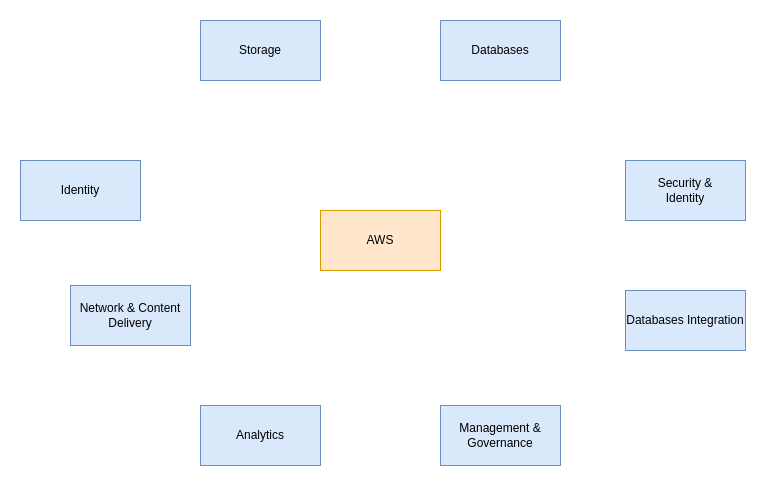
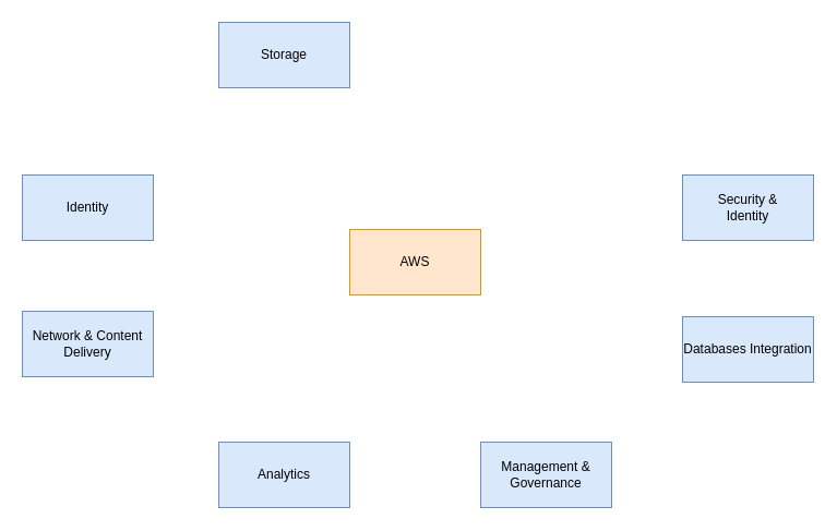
  <mxCell id="0" />
  <mxCell id="1" parent="0" />
  <mxCell id="2" value="AWS" style="rounded=0;whiteSpace=wrap;html=1;fillColor=#ffe6cc;strokeColor=#d79b00;" parent="1" vertex="1"><mxGeometry x="320" y="210" width="120" height="60" as="geometry" /></mxCell>
  <mxCell id="3" value="Identity" style="rounded=0;whiteSpace=wrap;html=1;fillColor=#dae8fc;strokeColor=#6c8ebf;" vertex="1" parent="1"><mxGeometry x="20" y="160" width="120" height="60" as="geometry" /></mxCell>
  <mxCell id="4" value="Storage" style="rounded=0;whiteSpace=wrap;html=1;fillColor=#dae8fc;strokeColor=#6c8ebf;" vertex="1" parent="1"><mxGeometry x="200" y="20" width="120" height="60" as="geometry" /></mxCell>
- <mxCell id="5" value="Databases" style="rounded=0;whiteSpace=wrap;html=1;fillColor=#dae8fc;strokeColor=#6c8ebf;" vertex="1" parent="1"><mxGeometry x="440" y="20" width="120" height="60" as="geometry" /></mxCell>
  <mxCell id="6" value="Management &amp;amp;&lt;br&gt;Governance" style="rounded=0;whiteSpace=wrap;html=1;fillColor=#dae8fc;strokeColor=#6c8ebf;" vertex="1" parent="1"><mxGeometry x="440" y="405" width="120" height="60" as="geometry" /></mxCell>
  <mxCell id="7" value="Analytics" style="rounded=0;whiteSpace=wrap;html=1;fillColor=#dae8fc;strokeColor=#6c8ebf;" vertex="1" parent="1"><mxGeometry x="200" y="405" width="120" height="60" as="geometry" /></mxCell>
  <mxCell id="8" value="Security &amp;amp;&lt;br&gt;Identity" style="rounded=0;whiteSpace=wrap;html=1;fillColor=#dae8fc;strokeColor=#6c8ebf;" vertex="1" parent="1"><mxGeometry x="625" y="160" width="120" height="60" as="geometry" /></mxCell>
  <mxCell id="9" value="Databases Integration" style="rounded=0;whiteSpace=wrap;html=1;fillColor=#dae8fc;strokeColor=#6c8ebf;" vertex="1" parent="1"><mxGeometry x="625" y="290" width="120" height="60" as="geometry" /></mxCell>
- <mxCell id="10" value="Network &amp;amp; Content Delivery" style="whiteSpace=wrap;html=1;fillColor=#dae8fc;strokeColor=#6c8ebf;" vertex="1" parent="1"><mxGeometry x="70" y="285" width="120" height="60" as="geometry" /></mxCell>
+ <mxCell id="10" value="Network &amp;amp; Content Delivery" style="whiteSpace=wrap;html=1;fillColor=#dae8fc;strokeColor=#6c8ebf;" vertex="1" parent="1"><mxGeometry x="20" y="285" width="120" height="60" as="geometry" /></mxCell>
